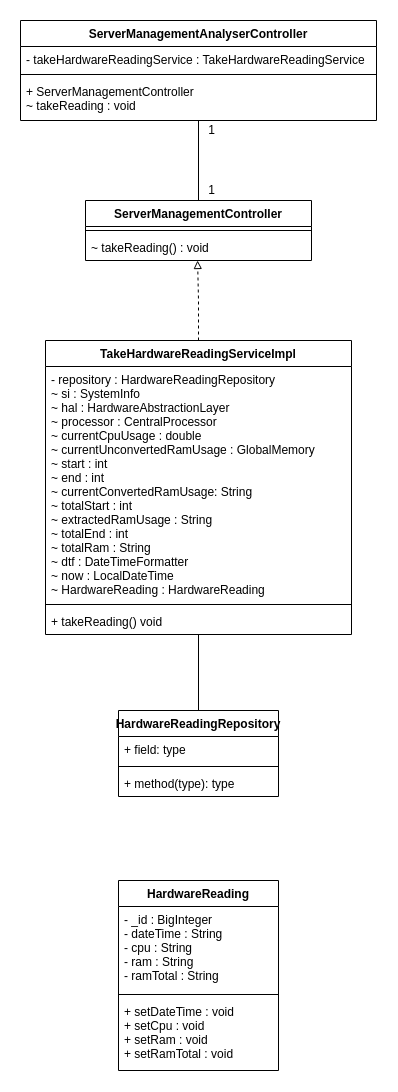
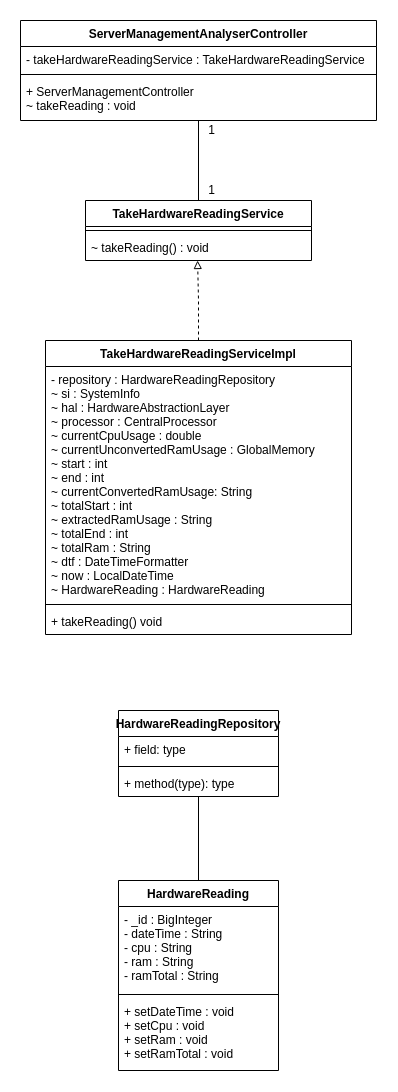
  <mxCell id="0" />
  <mxCell id="1" parent="0" />
  <mxCell id="2" style="edgeStyle=orthogonalEdgeStyle;rounded=0;orthogonalLoop=1;jettySize=auto;html=1;exitX=0.5;exitY=1;exitDx=0;exitDy=0;entryX=0.5;entryY=0;entryDx=0;entryDy=0;endArrow=none;endFill=0;" edge="1" parent="1" source="3" target="7"><mxGeometry relative="1" as="geometry" /></mxCell>
  <mxCell id="3" value="ServerManagementAnalyserController" style="swimlane;fontStyle=1;align=center;verticalAlign=top;childLayout=stackLayout;horizontal=1;startSize=26;horizontalStack=0;resizeParent=1;resizeParentMax=0;resizeLast=0;collapsible=1;marginBottom=0;" vertex="1" parent="1"><mxGeometry x="20" y="20" width="356" height="100" as="geometry" /></mxCell>
  <mxCell id="4" value="- takeHardwareReadingService : TakeHardwareReadingService" style="text;strokeColor=none;fillColor=none;align=left;verticalAlign=top;spacingLeft=4;spacingRight=4;overflow=hidden;rotatable=0;points=[[0,0.5],[1,0.5]];portConstraint=eastwest;" vertex="1" parent="3"><mxGeometry y="26" width="356" height="24" as="geometry" /></mxCell>
  <mxCell id="5" value="" style="line;strokeWidth=1;fillColor=none;align=left;verticalAlign=middle;spacingTop=-1;spacingLeft=3;spacingRight=3;rotatable=0;labelPosition=right;points=[];portConstraint=eastwest;" vertex="1" parent="3"><mxGeometry y="50" width="356" height="8" as="geometry" /></mxCell>
  <mxCell id="6" value="+ ServerManagementController&#10;~ takeReading : void&#10;" style="text;strokeColor=none;fillColor=none;align=left;verticalAlign=top;spacingLeft=4;spacingRight=4;overflow=hidden;rotatable=0;points=[[0,0.5],[1,0.5]];portConstraint=eastwest;" vertex="1" parent="3"><mxGeometry y="58" width="356" height="42" as="geometry" /></mxCell>
- <mxCell id="7" value="ServerManagementController" style="swimlane;fontStyle=1;align=center;verticalAlign=top;childLayout=stackLayout;horizontal=1;startSize=26;horizontalStack=0;resizeParent=1;resizeParentMax=0;resizeLast=0;collapsible=1;marginBottom=0;" vertex="1" parent="1"><mxGeometry x="85" y="200" width="226" height="60" as="geometry" /></mxCell>
+ <mxCell id="7" value="TakeHardwareReadingService" style="swimlane;fontStyle=1;align=center;verticalAlign=top;childLayout=stackLayout;horizontal=1;startSize=26;horizontalStack=0;resizeParent=1;resizeParentMax=0;resizeLast=0;collapsible=1;marginBottom=0;" vertex="1" parent="1"><mxGeometry x="85" y="200" width="226" height="60" as="geometry" /></mxCell>
  <mxCell id="8" value="" style="line;strokeWidth=1;fillColor=none;align=left;verticalAlign=middle;spacingTop=-1;spacingLeft=3;spacingRight=3;rotatable=0;labelPosition=right;points=[];portConstraint=eastwest;" vertex="1" parent="7"><mxGeometry y="26" width="226" height="8" as="geometry" /></mxCell>
  <mxCell id="9" value="~ takeReading() : void" style="text;strokeColor=none;fillColor=none;align=left;verticalAlign=top;spacingLeft=4;spacingRight=4;overflow=hidden;rotatable=0;points=[[0,0.5],[1,0.5]];portConstraint=eastwest;" vertex="1" parent="7"><mxGeometry y="34" width="226" height="26" as="geometry" /></mxCell>
  <mxCell id="10" value="1" style="text;html=1;align=center;verticalAlign=middle;resizable=0;points=[];autosize=1;strokeColor=none;fillColor=none;" vertex="1" parent="1"><mxGeometry x="201" y="120" width="20" height="20" as="geometry" /></mxCell>
  <mxCell id="11" value="1" style="text;html=1;align=center;verticalAlign=middle;resizable=0;points=[];autosize=1;strokeColor=none;fillColor=none;" vertex="1" parent="1"><mxGeometry x="201" y="180" width="20" height="20" as="geometry" /></mxCell>
  <mxCell id="12" style="edgeStyle=orthogonalEdgeStyle;rounded=0;orthogonalLoop=1;jettySize=auto;html=1;exitX=0.5;exitY=0;exitDx=0;exitDy=0;entryX=0.496;entryY=1;entryDx=0;entryDy=0;entryPerimeter=0;endArrow=block;endFill=0;dashed=1;" edge="1" parent="1" source="14" target="9"><mxGeometry relative="1" as="geometry" /></mxCell>
- <mxCell id="13" style="edgeStyle=orthogonalEdgeStyle;rounded=0;orthogonalLoop=1;jettySize=auto;html=1;exitX=0.5;exitY=1;exitDx=0;exitDy=0;endArrow=none;endFill=0;" edge="1" parent="1" source="14" target="19"><mxGeometry relative="1" as="geometry" /></mxCell>
  <mxCell id="14" value="TakeHardwareReadingServiceImpl" style="swimlane;fontStyle=1;align=center;verticalAlign=top;childLayout=stackLayout;horizontal=1;startSize=26;horizontalStack=0;resizeParent=1;resizeParentMax=0;resizeLast=0;collapsible=1;marginBottom=0;" vertex="1" parent="1"><mxGeometry x="45" y="340" width="306" height="294" as="geometry" /></mxCell>
  <mxCell id="15" value="- repository : HardwareReadingRepository&#10;~ si : SystemInfo&#10;~ hal : HardwareAbstractionLayer&#10;~ processor : CentralProcessor&#10;~ currentCpuUsage : double&#10;~ currentUnconvertedRamUsage : GlobalMemory&#10;~ start : int&#10;~ end : int&#10;~ currentConvertedRamUsage: String&#10;~ totalStart : int&#10;~ extractedRamUsage : String&#10;~ totalEnd : int&#10;~ totalRam : String&#10;~ dtf : DateTimeFormatter&#10;~ now : LocalDateTime&#10;~ HardwareReading : HardwareReading" style="text;strokeColor=none;fillColor=none;align=left;verticalAlign=top;spacingLeft=4;spacingRight=4;overflow=hidden;rotatable=0;points=[[0,0.5],[1,0.5]];portConstraint=eastwest;" vertex="1" parent="14"><mxGeometry y="26" width="306" height="234" as="geometry" /></mxCell>
  <mxCell id="16" value="" style="line;strokeWidth=1;fillColor=none;align=left;verticalAlign=middle;spacingTop=-1;spacingLeft=3;spacingRight=3;rotatable=0;labelPosition=right;points=[];portConstraint=eastwest;" vertex="1" parent="14"><mxGeometry y="260" width="306" height="8" as="geometry" /></mxCell>
  <mxCell id="17" value="+ takeReading() void" style="text;strokeColor=none;fillColor=none;align=left;verticalAlign=top;spacingLeft=4;spacingRight=4;overflow=hidden;rotatable=0;points=[[0,0.5],[1,0.5]];portConstraint=eastwest;" vertex="1" parent="14"><mxGeometry y="268" width="306" height="26" as="geometry" /></mxCell>
+ <mxCell id="18" style="edgeStyle=orthogonalEdgeStyle;rounded=0;orthogonalLoop=1;jettySize=auto;html=1;exitX=0.5;exitY=1;exitDx=0;exitDy=0;entryX=0.5;entryY=0;entryDx=0;entryDy=0;endArrow=none;endFill=0;" edge="1" parent="1" source="19" target="23"><mxGeometry relative="1" as="geometry" /></mxCell>
  <mxCell id="19" value="HardwareReadingRepository" style="swimlane;fontStyle=1;align=center;verticalAlign=top;childLayout=stackLayout;horizontal=1;startSize=26;horizontalStack=0;resizeParent=1;resizeParentMax=0;resizeLast=0;collapsible=1;marginBottom=0;" vertex="1" parent="1"><mxGeometry x="118" y="710" width="160" height="86" as="geometry" /></mxCell>
  <mxCell id="20" value="+ field: type" style="text;strokeColor=none;fillColor=none;align=left;verticalAlign=top;spacingLeft=4;spacingRight=4;overflow=hidden;rotatable=0;points=[[0,0.5],[1,0.5]];portConstraint=eastwest;" vertex="1" parent="19"><mxGeometry y="26" width="160" height="26" as="geometry" /></mxCell>
  <mxCell id="21" value="" style="line;strokeWidth=1;fillColor=none;align=left;verticalAlign=middle;spacingTop=-1;spacingLeft=3;spacingRight=3;rotatable=0;labelPosition=right;points=[];portConstraint=eastwest;" vertex="1" parent="19"><mxGeometry y="52" width="160" height="8" as="geometry" /></mxCell>
  <mxCell id="22" value="+ method(type): type" style="text;strokeColor=none;fillColor=none;align=left;verticalAlign=top;spacingLeft=4;spacingRight=4;overflow=hidden;rotatable=0;points=[[0,0.5],[1,0.5]];portConstraint=eastwest;" vertex="1" parent="19"><mxGeometry y="60" width="160" height="26" as="geometry" /></mxCell>
  <mxCell id="23" value="HardwareReading" style="swimlane;fontStyle=1;align=center;verticalAlign=top;childLayout=stackLayout;horizontal=1;startSize=26;horizontalStack=0;resizeParent=1;resizeParentMax=0;resizeLast=0;collapsible=1;marginBottom=0;" vertex="1" parent="1"><mxGeometry x="118" y="880" width="160" height="190" as="geometry" /></mxCell>
  <mxCell id="24" value="- _id : BigInteger&#10;- dateTime : String&#10;- cpu : String&#10;- ram : String&#10;- ramTotal : String&#10;" style="text;strokeColor=none;fillColor=none;align=left;verticalAlign=top;spacingLeft=4;spacingRight=4;overflow=hidden;rotatable=0;points=[[0,0.5],[1,0.5]];portConstraint=eastwest;" vertex="1" parent="23"><mxGeometry y="26" width="160" height="84" as="geometry" /></mxCell>
  <mxCell id="25" value="" style="line;strokeWidth=1;fillColor=none;align=left;verticalAlign=middle;spacingTop=-1;spacingLeft=3;spacingRight=3;rotatable=0;labelPosition=right;points=[];portConstraint=eastwest;" vertex="1" parent="23"><mxGeometry y="110" width="160" height="8" as="geometry" /></mxCell>
  <mxCell id="26" value="+ setDateTime : void&#10;+ setCpu : void&#10;+ setRam : void&#10;+ setRamTotal : void" style="text;strokeColor=none;fillColor=none;align=left;verticalAlign=top;spacingLeft=4;spacingRight=4;overflow=hidden;rotatable=0;points=[[0,0.5],[1,0.5]];portConstraint=eastwest;" vertex="1" parent="23"><mxGeometry y="118" width="160" height="72" as="geometry" /></mxCell>
